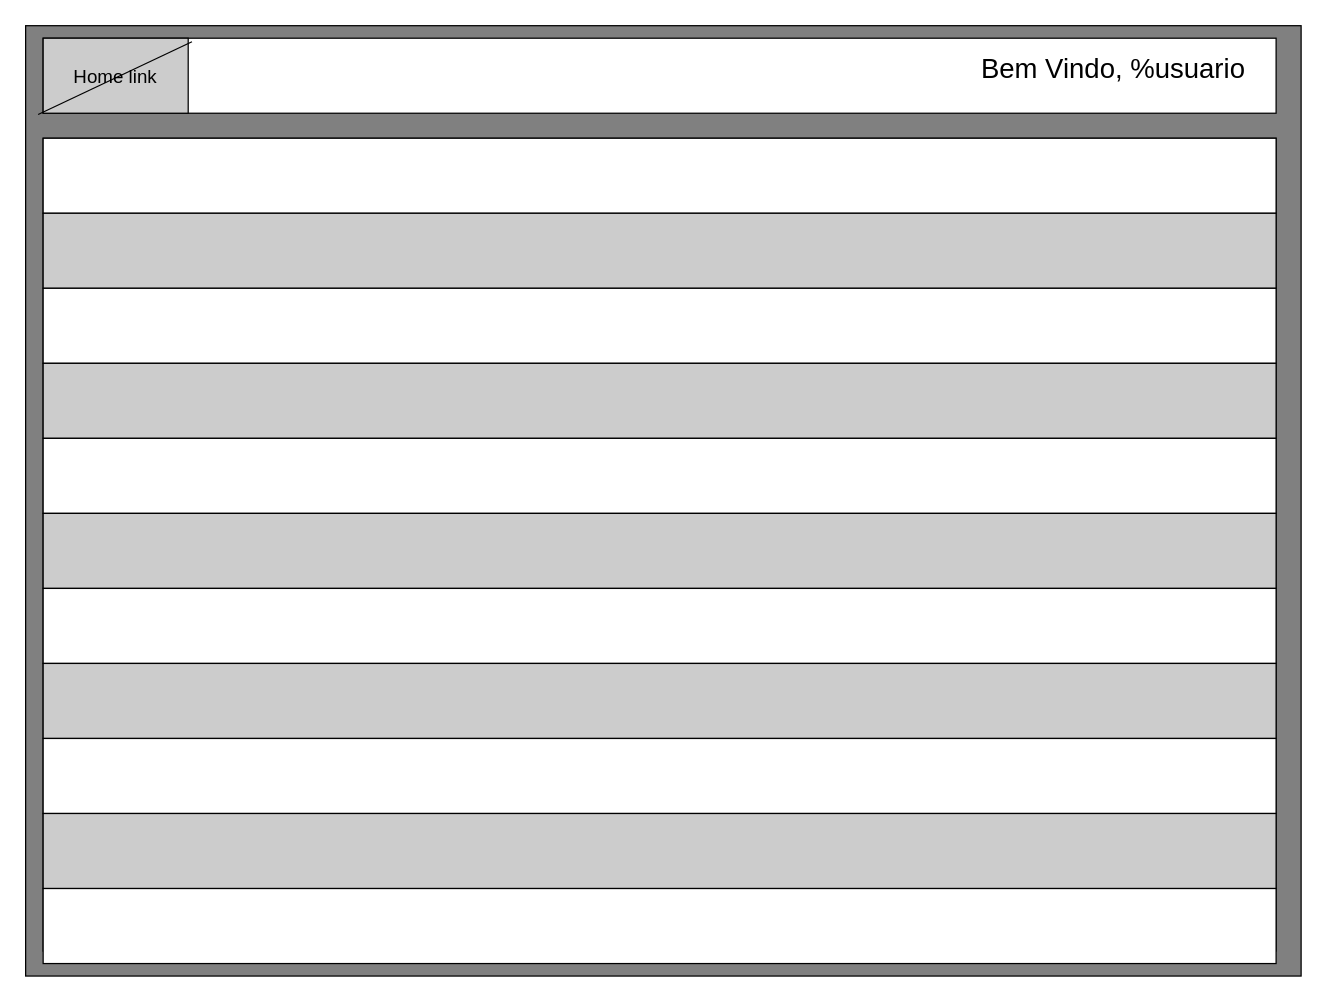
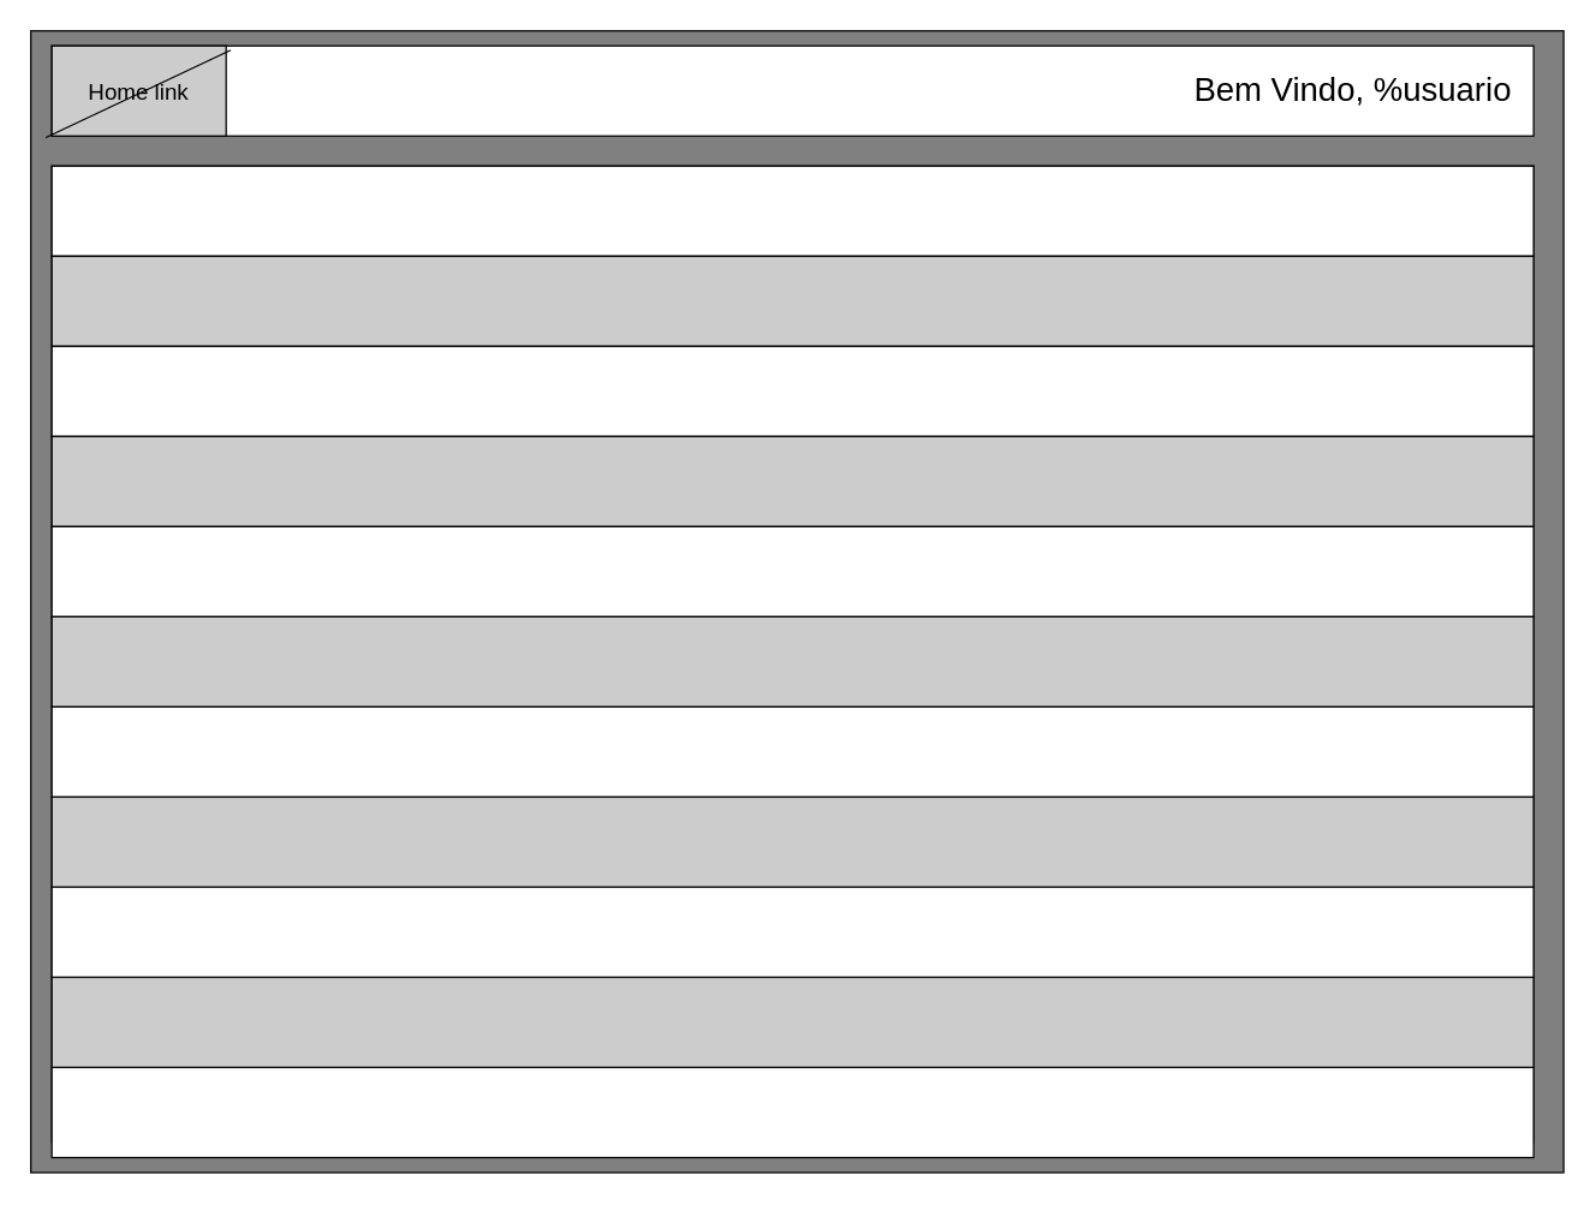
  <mxCell id="0" />
  <mxCell id="1" parent="0" />
  <mxCell id="2" value="" style="rounded=0;whiteSpace=wrap;html=1;fillColor=#808080;" vertex="1" parent="1"><mxGeometry x="20" y="20" width="1020" height="760" as="geometry" /></mxCell>
  <mxCell id="3" value="" style="rounded=0;whiteSpace=wrap;html=1;" vertex="1" parent="1"><mxGeometry x="34" y="30" width="986" height="60" as="geometry" /></mxCell>
  <mxCell id="4" value="Home link" style="rounded=0;whiteSpace=wrap;html=1;fontSize=15;fillColor=#cccccc;" vertex="1" parent="1"><mxGeometry x="34" y="30" width="116" height="60" as="geometry" /></mxCell>
  <mxCell id="5" value="" style="endArrow=none;html=1;fontSize=15;entryX=1.026;entryY=0.048;entryDx=0;entryDy=0;entryPerimeter=0;" edge="1" parent="1" target="4"><mxGeometry width="50" height="50" relative="1" as="geometry"><mxPoint x="30" y="91" as="sourcePoint" /><mxPoint x="50" y="20" as="targetPoint" /></mxGeometry></mxCell>
  <mxCell id="6" value="" style="rounded=0;whiteSpace=wrap;html=1;" vertex="1" parent="1"><mxGeometry x="34" y="110" width="986" height="650" as="geometry" /></mxCell>
  <mxCell id="7" value="" style="rounded=0;whiteSpace=wrap;html=1;" vertex="1" parent="1"><mxGeometry x="34" y="110" width="986" height="60" as="geometry" /></mxCell>
  <mxCell id="8" value="" style="rounded=0;whiteSpace=wrap;html=1;fillColor=#CCCCCC;" vertex="1" parent="1"><mxGeometry x="34" y="170" width="986" height="60" as="geometry" /></mxCell>
  <mxCell id="9" value="" style="rounded=0;whiteSpace=wrap;html=1;" vertex="1" parent="1"><mxGeometry x="34" y="230" width="986" height="60" as="geometry" /></mxCell>
  <mxCell id="10" value="" style="rounded=0;whiteSpace=wrap;html=1;fillColor=#CCCCCC;" vertex="1" parent="1"><mxGeometry x="34" y="290" width="986" height="60" as="geometry" /></mxCell>
  <mxCell id="11" value="" style="rounded=0;whiteSpace=wrap;html=1;" vertex="1" parent="1"><mxGeometry x="34" y="350" width="986" height="60" as="geometry" /></mxCell>
  <mxCell id="12" value="" style="rounded=0;whiteSpace=wrap;html=1;fillColor=#CCCCCC;" vertex="1" parent="1"><mxGeometry x="34" y="410" width="986" height="60" as="geometry" /></mxCell>
  <mxCell id="13" value="" style="rounded=0;whiteSpace=wrap;html=1;" vertex="1" parent="1"><mxGeometry x="34" y="470" width="986" height="60" as="geometry" /></mxCell>
  <mxCell id="14" value="" style="rounded=0;whiteSpace=wrap;html=1;fillColor=#CCCCCC;" vertex="1" parent="1"><mxGeometry x="34" y="530" width="986" height="60" as="geometry" /></mxCell>
  <mxCell id="15" value="" style="rounded=0;whiteSpace=wrap;html=1;" vertex="1" parent="1"><mxGeometry x="34" y="590" width="986" height="60" as="geometry" /></mxCell>
  <mxCell id="16" value="" style="rounded=0;whiteSpace=wrap;html=1;fillColor=#CCCCCC;" vertex="1" parent="1"><mxGeometry x="34" y="650" width="986" height="60" as="geometry" /></mxCell>
  <mxCell id="17" value="" style="rounded=0;whiteSpace=wrap;html=1;" vertex="1" parent="1"><mxGeometry x="34" y="710" width="986" height="60" as="geometry" /></mxCell>
- <mxCell id="18" value="Bem Vindo, %usuario" style="text;html=1;strokeColor=none;fillColor=none;align=center;verticalAlign=middle;whiteSpace=wrap;rounded=0;fontSize=22;" vertex="1" parent="1"><mxGeometry x="780" y="45" width="220" height="20" as="geometry" /></mxCell>
+ <mxCell id="18" value="Bem Vindo, %usuario" style="text;html=1;strokeColor=none;fillColor=none;align=center;verticalAlign=middle;whiteSpace=wrap;rounded=0;fontSize=22;" vertex="1" parent="1"><mxGeometry x="790" y="50" width="220" height="20" as="geometry" /></mxCell>
